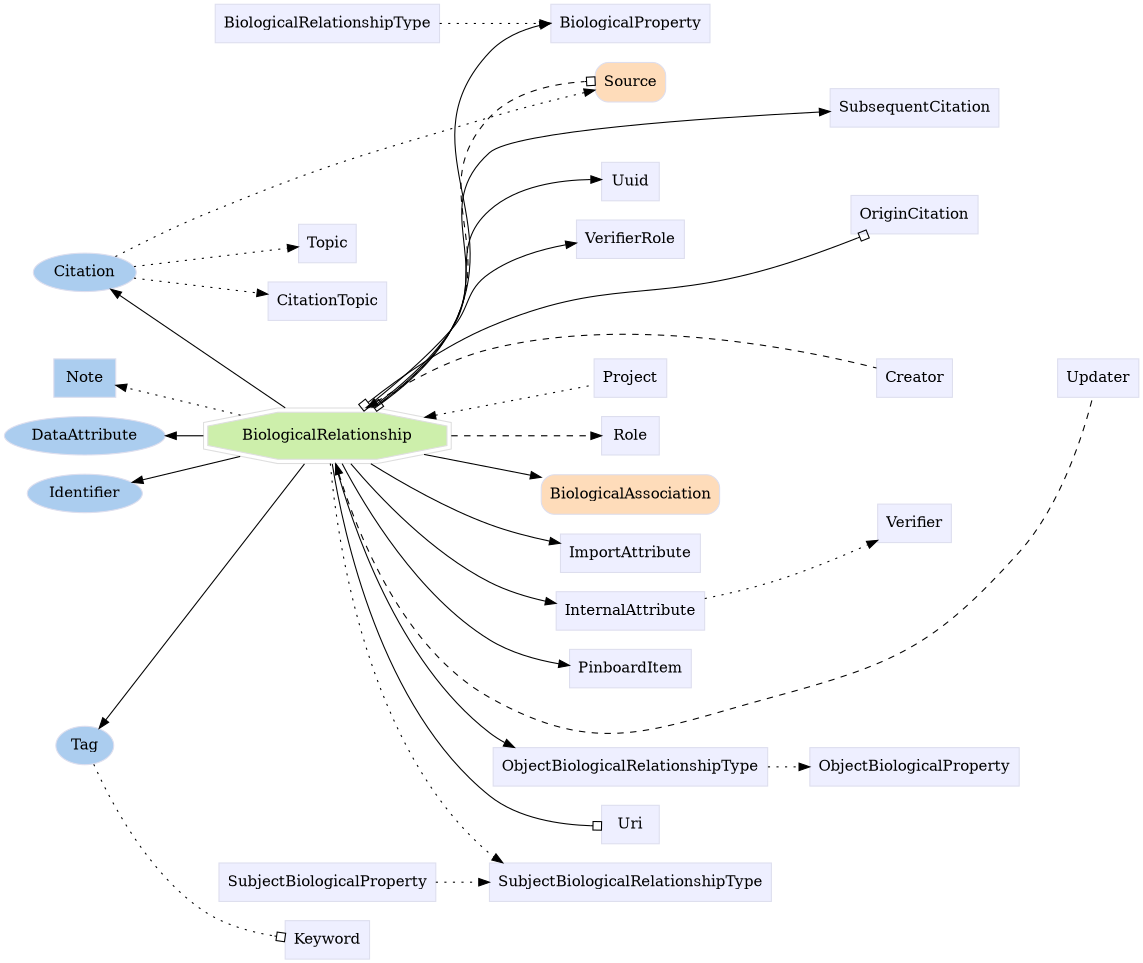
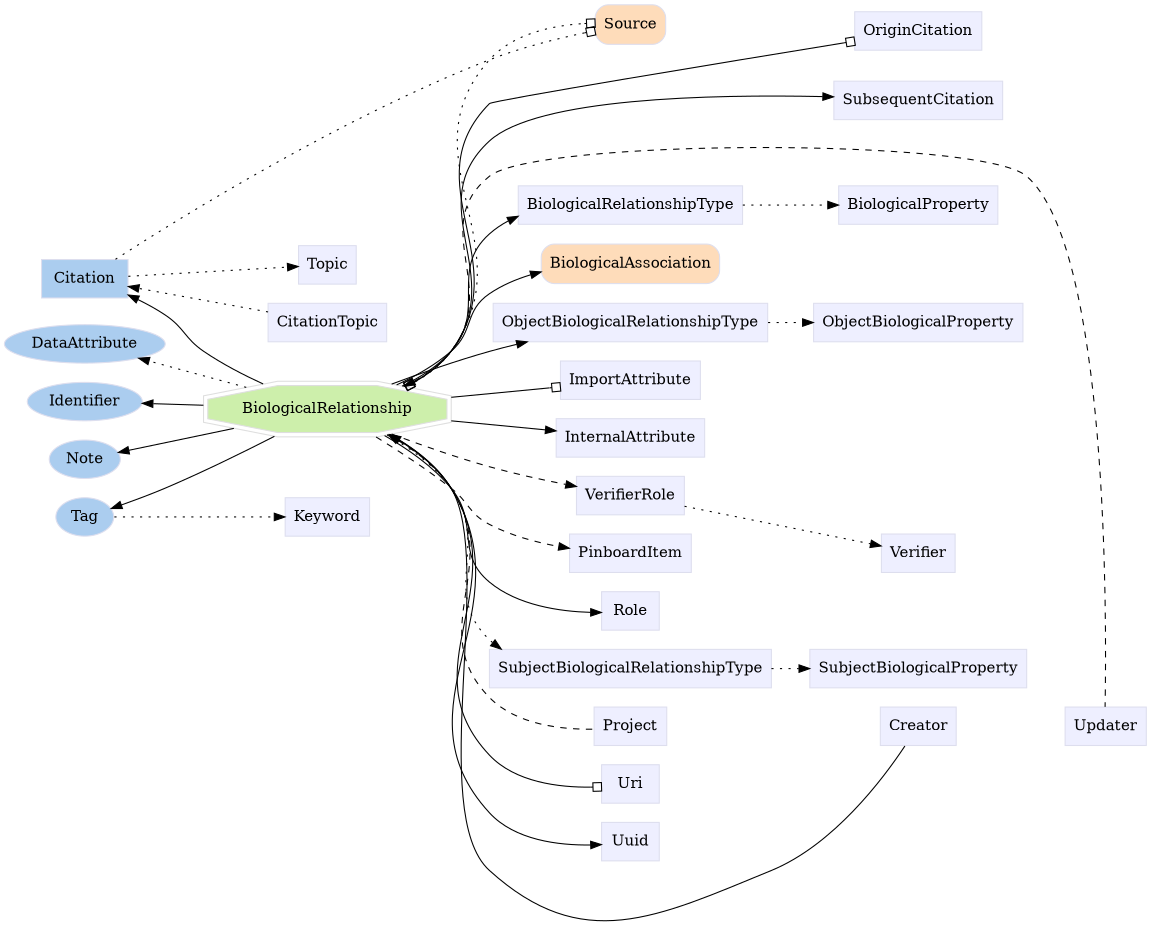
  digraph {
    rankdir=LR
    node [color="#dddeee" fillcolor="#eeefff" group=supporting shape=box style=filled]
-   n1 [fillcolor="#abcdef" group=annotator height=0.5 label=Citation shape=oval width=1.1279]
+   n1 [fillcolor="#abcdef" group=annotator height=0.5 label=Citation width=1.1279]
    n2 [fillcolor="#abcdef" group=annotator height=0.5 label=DataAttribute shape=oval width=1.7108]
    n3 [fillcolor="#abcdef" group=annotator height=0.5 label=Identifier shape=oval width=1.2558]
    n4 [fillcolor="#abcdef" group=annotator height=0.5 label=Tag shape=oval width=0.75]
-   n5 [fillcolor="#abcdef" group=annotator height=0.5 label=Note width=0.80088]
+   n5 [fillcolor="#abcdef" group=annotator height=0.5 label=Note shape=oval width=0.80088]
    n6 [fillcolor="#fedcba" group=core height=0.51389 label=BiologicalAssociation shape=Mrecord width=1.8889]
    n7 [fillcolor="#fedcba" group=core height=0.51389 label=Source shape=Mrecord width=0.75]
    n8 [color="#dedede" fillcolor="#cdefab" group=target height=0.61111 label=BiologicalRelationship shape=doubleoctagon width=2.9938]
    n9 [height=0.5 label=BiologicalRelationshipType width=2.3368]
    n10 [height=0.5 label=BiologicalProperty width=1.6493]
    n11 [height=0.5 label=CitationTopic width=1.2639]
    n12 [height=0.5 label=ImportAttribute width=1.4201]
    n13 [height=0.5 label=InternalAttribute width=1.4826]
    n14 [height=0.5 label=Keyword width=0.92014]
    n15 [height=0.5 label=ObjectBiologicalRelationshipType width=2.8368]
    n16 [height=0.5 label=ObjectBiologicalProperty width=2.1493]
    n17 [height=0.5 label=PinboardItem width=1.2535]
    n18 [height=0.5 label=Role width=0.75]
    n19 [height=0.5 label=SubjectBiologicalRelationshipType width=2.8993]
    n20 [height=0.5 label=SubjectBiologicalProperty width=2.2118]
    n21 [height=0.5 label=SubsequentCitation width=1.691]
    n22 [height=0.5 label=Topic width=0.75]
    n23 [height=0.5 label=Uri width=0.75]
    n24 [height=0.5 label=Uuid width=0.75]
    n25 [height=0.5 label=VerifierRole width=1.1493]
    n26 [height=0.5 label=Verifier width=0.79514]
    n27 [height=0.5 label=Creator width=0.78472]
    n28 [height=0.5 label=Project width=0.75347]
    n29 [height=0.5 label=Updater width=0.82639]
    n30 [height=0.5 label=OriginCitation width=1.316]
    subgraph sub_1 {
      rank=min
      n1
      n2
      n3
      n4
      n5
    }
    subgraph sub_2 {
      n6
      n7
    }
    subgraph sub_3 {
      n8
      n9
      n10
      n11
      n12
      n13
      n14
      n15
      n16
      n17
      n18
      n19
      n20
      n21
      n22
      n23
      n24
      n25
      n26
      n27
      n28
      n29
      n30
    }
-   n1 -> n7 [style=dotted]
-   n1 -> n11 [style=dotted]
+   n1 -> n7 [style=dotted arrowhead=obox]
+   n11 -> n1 [style=dotted]
    n1 -> n22 [style=dotted]
-   n4 -> n14 [style=dotted arrowhead=obox]
+   n4 -> n14 [style=dotted]
    n7 -> n21 [style=invis]
    n7 -> n30 [style=invis]
    n8 -> n1
-   n8 -> n2
+   n8 -> n2 [style=dotted]
    n8 -> n3
    n8 -> n4
-   n8 -> n5 [style=dotted]
+   n8 -> n5
    n8 -> n6
-   n8 -> n7 [arrowhead=obox arrowtail=obox dir=both style=dashed]
-   n8 -> n10
-   n8 -> n12
+   n8 -> n7 [arrowhead=obox arrowtail=obox dir=both style=dotted]
+   n8 -> n9
+   n8 -> n12 [arrowhead=obox]
    n8 -> n13
    n8 -> n15
-   n8 -> n17
-   n8 -> n18 [style=dashed]
+   n8 -> n17 [style=dashed]
+   n8 -> n18
    n8 -> n19 [style=dotted]
    n8 -> n21
    n8 -> n23 [arrowhead=obox]
    n8 -> n24
-   n8 -> n25
-   n8 -> n27 [dir=back style=dashed]
-   n8 -> n28 [dir=back style=dotted]
+   n8 -> n25 [style=dashed]
+   n8 -> n27 [dir=back style=solid]
+   n8 -> n28 [dir=back style=dashed]
    n8 -> n29 [dir=back style=dashed]
    n8 -> n30 [arrowhead=obox arrowtail=obox dir=both]
    n9 -> n10 [style=dotted]
    n15 -> n16 [style=dotted]
    n18 -> n26 [style=invis]
-   n20 -> n19 [style=dotted]
-   n13 -> n26 [style=dotted]
+   n19 -> n20 [style=dotted]
+   n25 -> n26 [style=dotted]
    n27 -> n29 [style=invis]
    n28 -> n27 [style=invis]
  }
